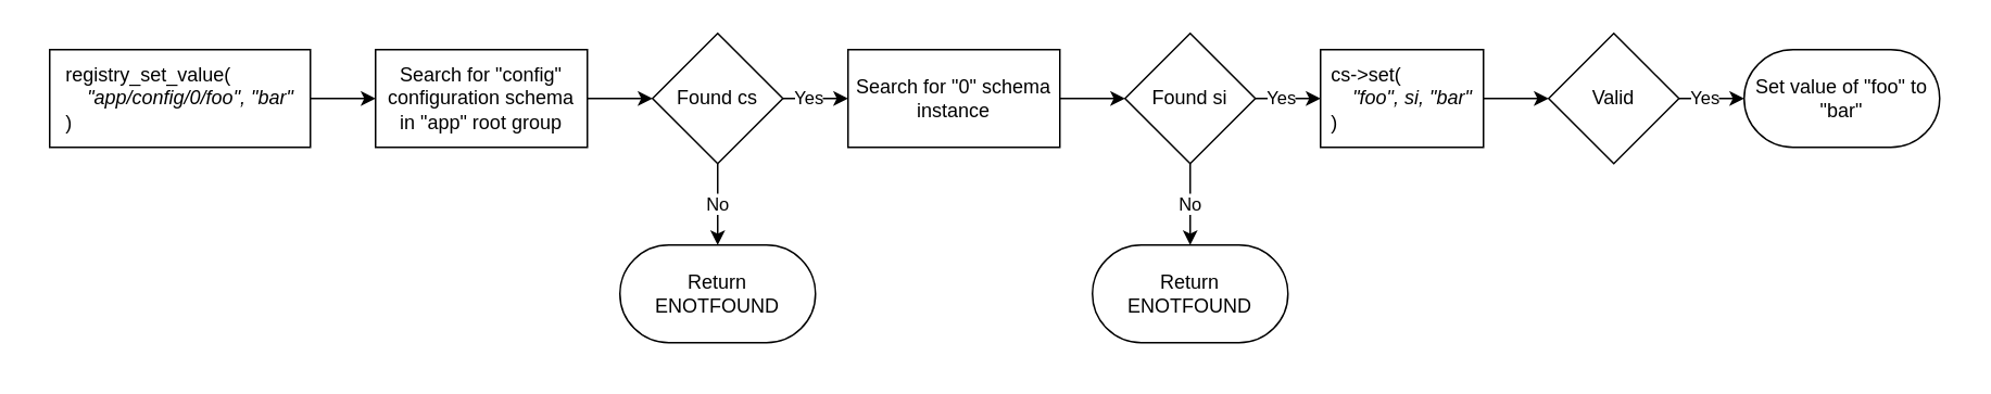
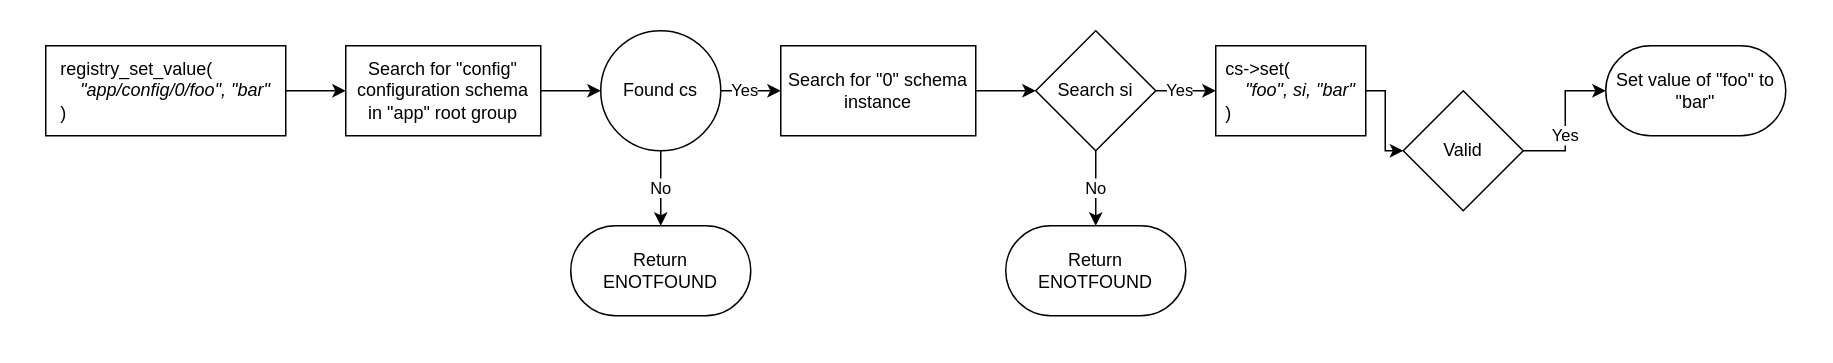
  <mxCell id="0" />
  <mxCell id="1" parent="0" />
  <mxCell id="2" value="" style="rounded=0;whiteSpace=wrap;html=1;strokeColor=none;" parent="1" vertex="1"><mxGeometry x="20" y="20" width="1180" height="200" as="geometry" /></mxCell>
  <mxCell id="3" value="&lt;div style=&quot;text-align: left&quot;&gt;&lt;span&gt;registry_set_value(&lt;/span&gt;&lt;/div&gt;&lt;div style=&quot;text-align: left&quot;&gt;&lt;span&gt;&lt;i&gt;&amp;nbsp; &amp;nbsp; &quot;app/config/0/foo&quot;, &quot;bar&quot;&lt;/i&gt;&lt;/span&gt;&lt;/div&gt;&lt;div style=&quot;text-align: left&quot;&gt;&lt;span&gt;)&lt;/span&gt;&lt;/div&gt;" style="rounded=0;whiteSpace=wrap;html=1;" parent="1" vertex="1"><mxGeometry x="30" y="30" width="160" height="60" as="geometry" /></mxCell>
  <mxCell id="4" style="edgeStyle=elbowEdgeStyle;rounded=0;html=1;" parent="1" source="3" target="6" edge="1"><mxGeometry relative="1" as="geometry"><mxPoint x="467" y="240" as="sourcePoint" /></mxGeometry></mxCell>
  <mxCell id="5" style="edgeStyle=elbowEdgeStyle;rounded=0;html=1;" parent="1" source="6" target="9" edge="1"><mxGeometry relative="1" as="geometry"><mxPoint x="401" y="379" as="targetPoint" /></mxGeometry></mxCell>
  <mxCell id="6" value="Search for &quot;config&quot; configuration schema&lt;br&gt;in &quot;app&quot; root group" style="rounded=0;whiteSpace=wrap;html=1;" parent="1" vertex="1"><mxGeometry x="230" y="30" width="130" height="60" as="geometry" /></mxCell>
  <mxCell id="7" value="No" style="edgeStyle=elbowEdgeStyle;rounded=0;html=1;" parent="1" source="9" target="10" edge="1"><mxGeometry relative="1" as="geometry"><mxPoint x="501" y="419" as="targetPoint" /><mxPoint as="offset" /></mxGeometry></mxCell>
  <mxCell id="8" value="Yes" style="edgeStyle=elbowEdgeStyle;rounded=0;html=1;" parent="1" source="9" target="17" edge="1"><mxGeometry x="-0.2" relative="1" as="geometry"><mxPoint x="401" y="489" as="targetPoint" /><mxPoint as="offset" /></mxGeometry></mxCell>
- <mxCell id="9" value="Found cs" style="rhombus;whiteSpace=wrap;html=1;" parent="1" vertex="1"><mxGeometry x="400" y="20" width="80" height="80" as="geometry" /></mxCell>
+ <mxCell id="9" value="Found cs" style="ellipse;whiteSpace=wrap;html=1;" parent="1" vertex="1"><mxGeometry x="400" y="20" width="80" height="80" as="geometry" /></mxCell>
  <mxCell id="10" value="Return&lt;br&gt;ENOTFOUND" style="rounded=1;whiteSpace=wrap;html=1;arcSize=50;" parent="1" vertex="1"><mxGeometry x="380" y="150" width="120" height="60" as="geometry" /></mxCell>
  <mxCell id="11" style="edgeStyle=elbowEdgeStyle;rounded=0;html=1;" parent="1" source="12" target="15" edge="1"><mxGeometry relative="1" as="geometry" /></mxCell>
  <mxCell id="12" value="&lt;div style=&quot;text-align: left&quot;&gt;&lt;span&gt;cs-&amp;gt;set(&lt;/span&gt;&lt;/div&gt;&lt;div style=&quot;text-align: left&quot;&gt;&lt;span&gt;&lt;i&gt;&amp;nbsp; &amp;nbsp; &quot;foo&quot;, si, &quot;bar&quot;&lt;/i&gt;&lt;/span&gt;&lt;/div&gt;&lt;div style=&quot;text-align: left&quot;&gt;&lt;span&gt;)&lt;/span&gt;&lt;/div&gt;" style="rounded=0;whiteSpace=wrap;html=1;" parent="1" vertex="1"><mxGeometry x="810" y="30" width="100" height="60" as="geometry" /></mxCell>
  <mxCell id="13" value="Yes" style="edgeStyle=elbowEdgeStyle;rounded=0;html=1;" parent="1" source="15" target="14" edge="1"><mxGeometry x="-0.2" relative="1" as="geometry"><mxPoint x="186" y="889" as="sourcePoint" /><mxPoint x="246" y="889" as="targetPoint" /><mxPoint as="offset" /></mxGeometry></mxCell>
  <mxCell id="14" value="Set value of &quot;foo&quot; to &quot;bar&quot;" style="rounded=1;whiteSpace=wrap;html=1;arcSize=50;" parent="1" vertex="1"><mxGeometry x="1070" y="30" width="120" height="60" as="geometry" /></mxCell>
- <mxCell id="15" value="Valid" style="rhombus;whiteSpace=wrap;html=1;" parent="1" vertex="1"><mxGeometry x="950" y="20" width="80" height="80" as="geometry" /></mxCell>
+ <mxCell id="15" value="Valid" style="rhombus;whiteSpace=wrap;html=1;" parent="1" vertex="1"><mxGeometry x="935" y="60" width="80" height="80" as="geometry" /></mxCell>
  <mxCell id="16" style="edgeStyle=elbowEdgeStyle;rounded=0;html=1;" parent="1" source="17" target="20" edge="1"><mxGeometry relative="1" as="geometry"><mxPoint x="401" y="599" as="targetPoint" /></mxGeometry></mxCell>
  <mxCell id="17" value="Search for &quot;0&quot; schema instance" style="rounded=0;whiteSpace=wrap;html=1;" parent="1" vertex="1"><mxGeometry x="520" y="30" width="130" height="60" as="geometry" /></mxCell>
  <mxCell id="18" value="No" style="edgeStyle=elbowEdgeStyle;rounded=0;html=1;" parent="1" source="20" target="21" edge="1"><mxGeometry relative="1" as="geometry"><mxPoint x="501" y="639" as="targetPoint" /><mxPoint as="offset" /></mxGeometry></mxCell>
  <mxCell id="19" value="Yes" style="edgeStyle=elbowEdgeStyle;rounded=0;html=1;" parent="1" source="20" target="12" edge="1"><mxGeometry x="-0.2" relative="1" as="geometry"><mxPoint x="401" y="709" as="targetPoint" /><mxPoint as="offset" /></mxGeometry></mxCell>
- <mxCell id="20" value="Found si" style="rhombus;whiteSpace=wrap;html=1;" parent="1" vertex="1"><mxGeometry x="690" y="20" width="80" height="80" as="geometry" /></mxCell>
+ <mxCell id="20" value="Search si" style="rhombus;whiteSpace=wrap;html=1;" parent="1" vertex="1"><mxGeometry x="690" y="20" width="80" height="80" as="geometry" /></mxCell>
  <mxCell id="21" value="Return&lt;br&gt;ENOTFOUND" style="rounded=1;whiteSpace=wrap;html=1;arcSize=50;" parent="1" vertex="1"><mxGeometry x="670" y="150" width="120" height="60" as="geometry" /></mxCell>
